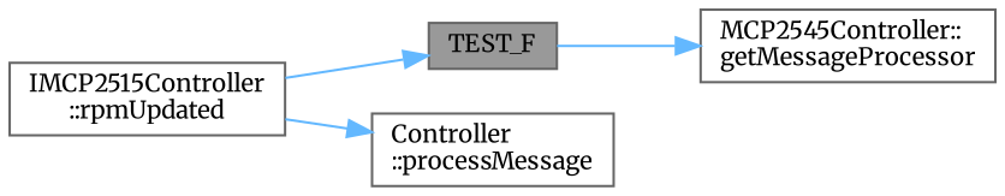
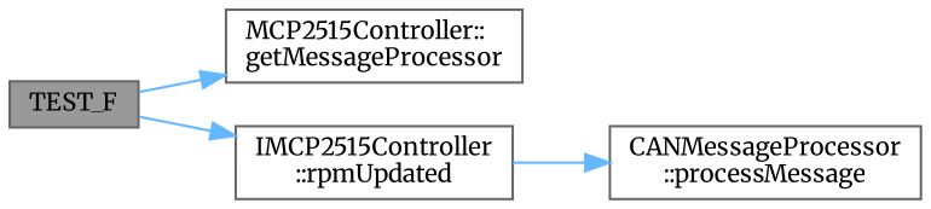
  digraph {
    fontname=Merriweather
    rankdir=LR
    node [color=grey40 fillcolor=white fontname=Merriweather fontsize=10 shape=box style=filled]
    edge [color=steelblue1 fontname=Merriweather fontsize=10 labelfontname=Helvetica labelfontsize=10 style=solid]
    n1 [color=gray40 fillcolor=grey60 fontcolor=black height=0.2 label=TEST_F width=0.4]
-   n2 [height=0.2 label="MCP2545Controller::\lgetMessageProcessor" width=0.4]
+   n2 [height=0.2 label="MCP2515Controller::\lgetMessageProcessor" width=0.4]
    n3 [height=0.2 label="IMCP2515Controller\l::rpmUpdated" width=0.4]
-   n4 [height=0.2 label="Controller\l::processMessage" width=0.4]
+   n4 [height=0.2 label="CANMessageProcessor\l::processMessage" width=0.4]
    n1 -> n2
-   n3 -> n1
+   n1 -> n3
    n3 -> n4
  }
